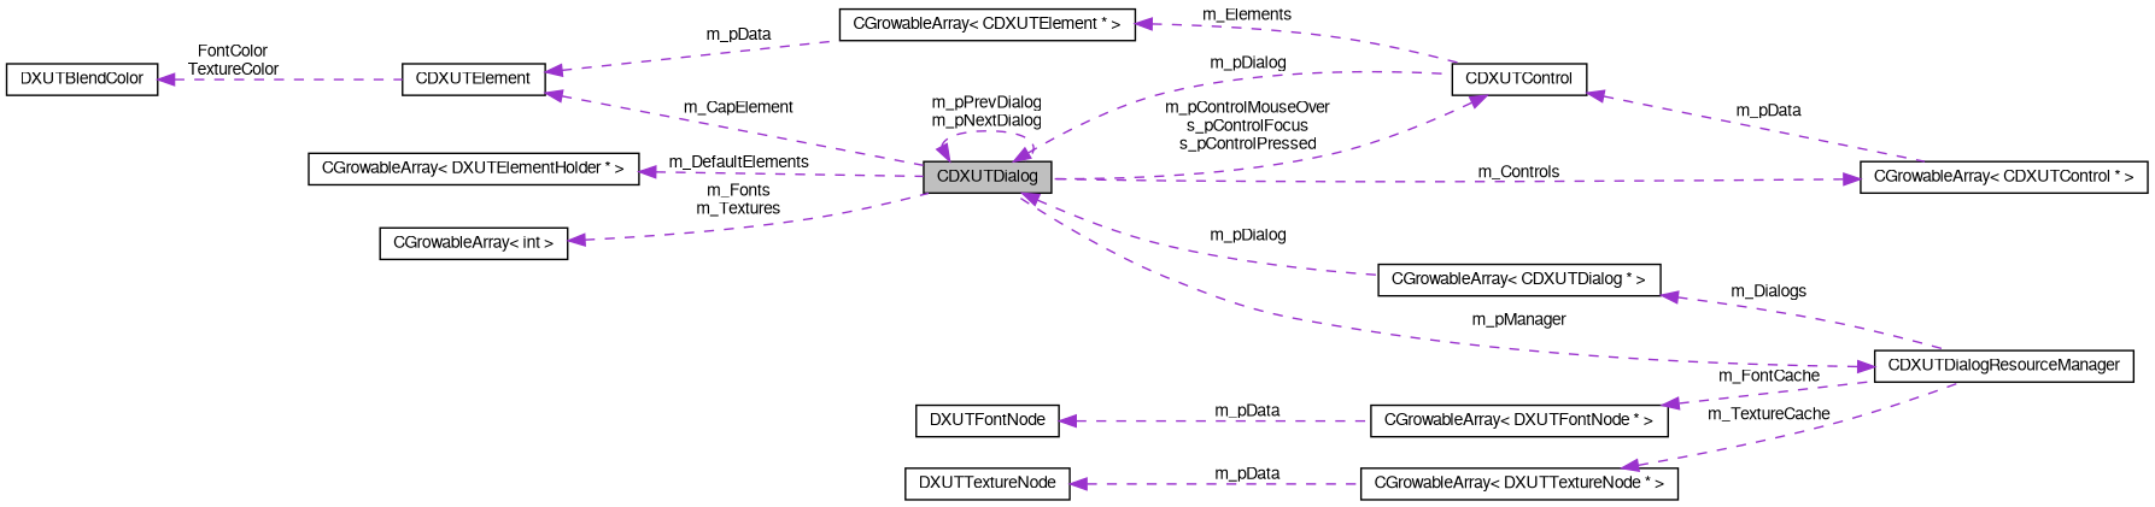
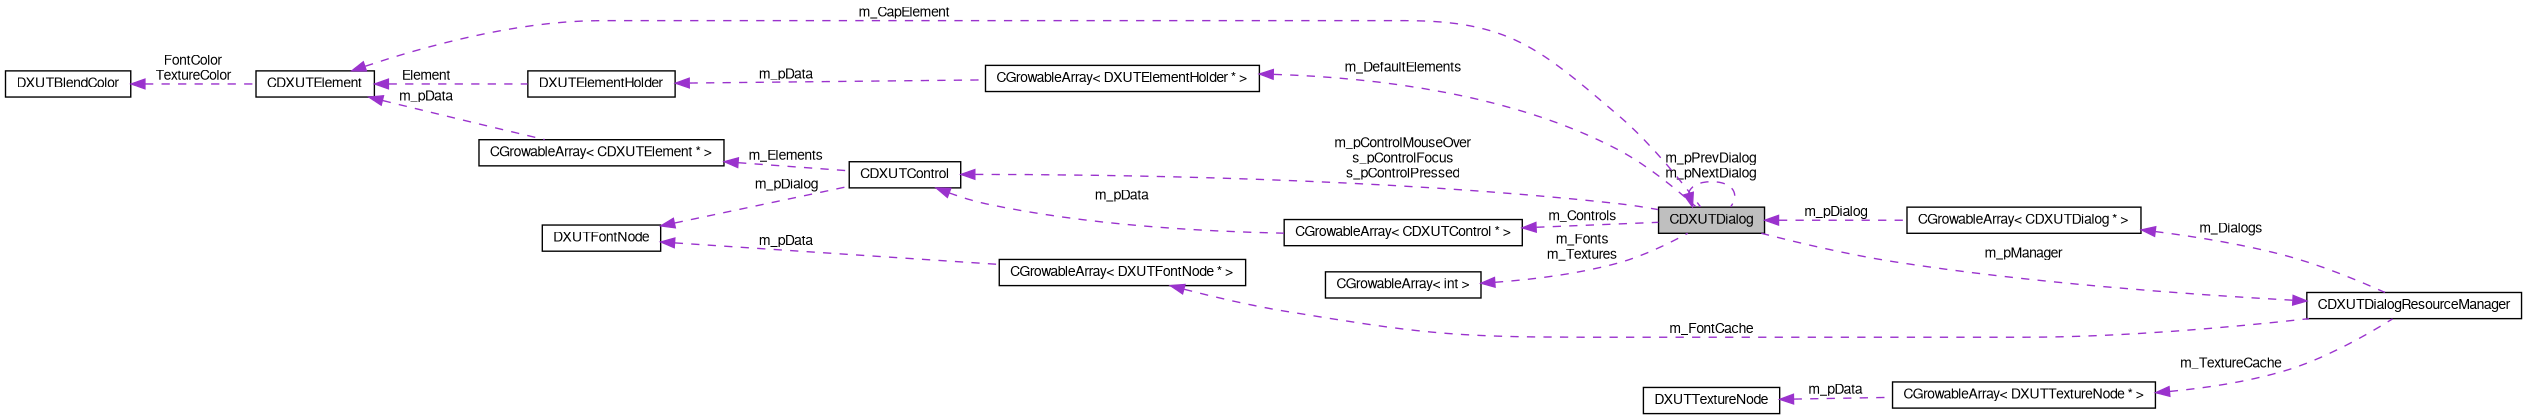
  digraph {
    rankdir=LR
    node [color=black fillcolor=white fontname=FreeSans fontsize=10 shape=record style=filled]
    edge [color=darkorchid3 dir=back fontname=FreeSans fontsize=10 labelfontname=FreeSans labelfontsize=10 style=dashed]
    n1 [fillcolor=grey75 fontcolor=black height=0.2 label=CDXUTDialog width=0.4]
    n2 [height=0.2 label=CDXUTControl width=0.4]
    n3 [height=0.2 label="CGrowableArray\< CDXUTDialog * \>" width=0.4]
    n4 [height=0.2 label="CGrowableArray\< CDXUTControl * \>" width=0.4]
    n5 [height=0.2 label=CDXUTDialogResourceManager width=0.4]
    n6 [height=0.2 label="CGrowableArray\< int \>" width=0.4]
    n7 [height=0.2 label="CGrowableArray\< CDXUTElement * \>" width=0.4]
    n8 [height=0.2 label=CDXUTElement width=0.4]
+   n9 [height=0.2 label=DXUTElementHolder width=0.4]
    n10 [height=0.2 label="CGrowableArray\< DXUTElementHolder * \>" width=0.4]
    n11 [height=0.2 label=DXUTBlendColor width=0.4]
    n12 [height=0.2 label="CGrowableArray\< DXUTFontNode * \>" width=0.4]
    n13 [height=0.2 label=DXUTFontNode width=0.4]
    n14 [height=0.2 label="CGrowableArray\< DXUTTextureNode * \>" width=0.4]
    n15 [height=0.2 label=DXUTTextureNode width=0.4]
    n1 -> n1 [label="m_pPrevDialog\nm_pNextDialog"]
-   n1 -> n2 [label=m_pDialog]
+   n13 -> n2 [label=m_pDialog]
    n1 -> n3 [label=m_pDialog]
    n2 -> n1 [label="m_pControlMouseOver\ns_pControlFocus\ns_pControlPressed"]
    n2 -> n4 [label=m_pData]
    n3 -> n5 [label=m_Dialogs]
    n4 -> n1 [label=m_Controls]
    n5 -> n1 [label=m_pManager]
    n6 -> n1 [label="m_Fonts\nm_Textures"]
    n7 -> n2 [label=m_Elements]
    n8 -> n1 [label=m_CapElement]
    n8 -> n7 [label=m_pData]
+   n8 -> n9 [label=Element]
+   n9 -> n10 [label=m_pData]
    n10 -> n1 [label=m_DefaultElements]
    n11 -> n8 [label="FontColor\nTextureColor"]
    n12 -> n5 [label=m_FontCache]
    n13 -> n12 [label=m_pData]
    n14 -> n5 [label=m_TextureCache]
    n15 -> n14 [label=m_pData]
  }
